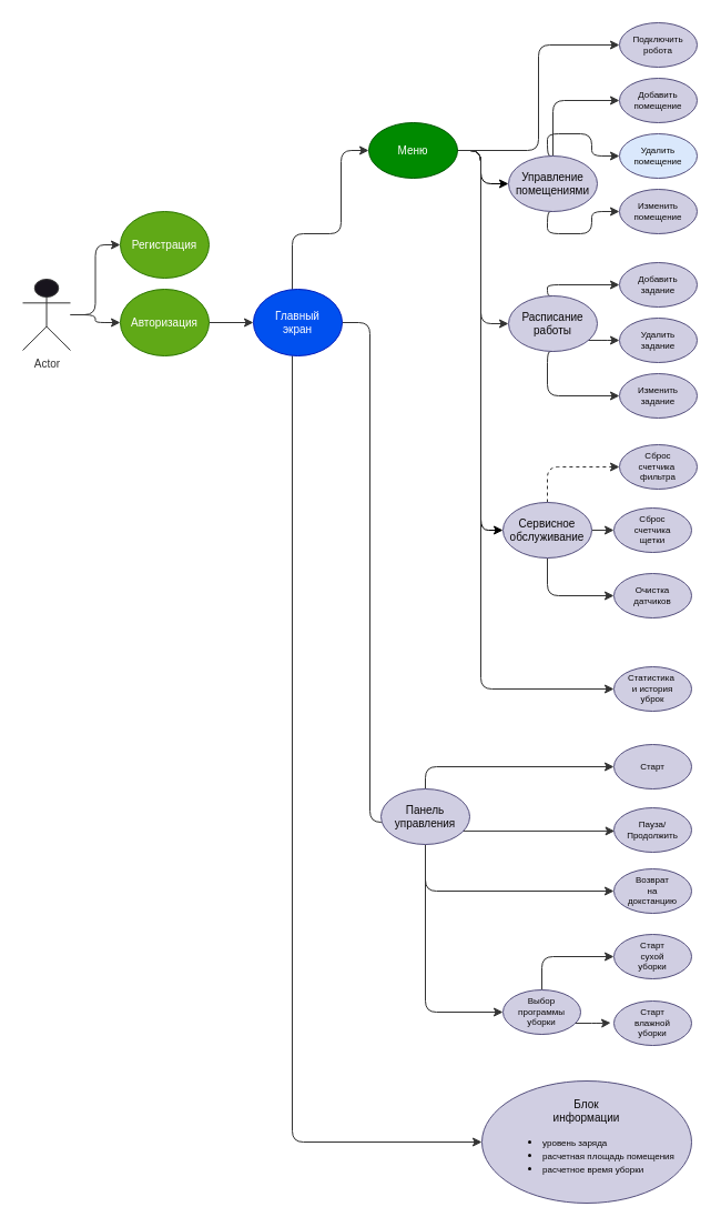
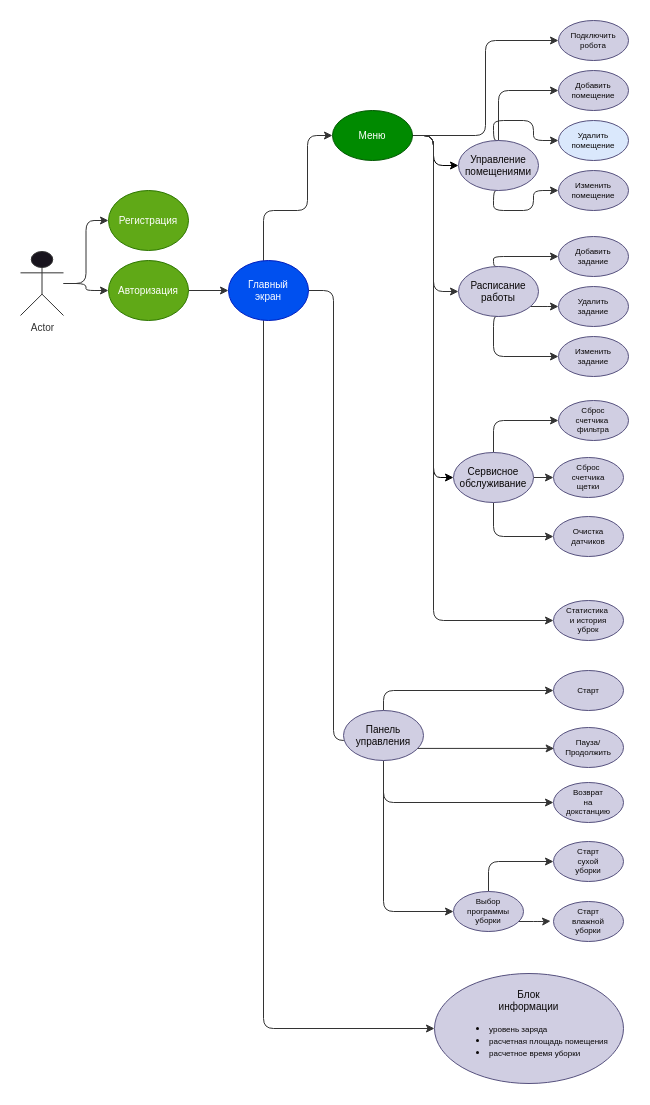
  <mxCell id="0" />
  <mxCell id="1" parent="0" />
  <mxCell id="2" style="edgeStyle=orthogonalEdgeStyle;rounded=1;orthogonalLoop=1;jettySize=auto;html=1;entryX=0;entryY=0.5;entryDx=0;entryDy=0;fontColor=#333333;strokeColor=#333333;" parent="1" source="4" target="53" edge="1"><mxGeometry relative="1" as="geometry"><mxPoint x="103" y="290" as="targetPoint" /></mxGeometry></mxCell>
  <mxCell id="3" style="edgeStyle=orthogonalEdgeStyle;rounded=1;orthogonalLoop=1;jettySize=auto;html=1;entryX=0;entryY=0.5;entryDx=0;entryDy=0;fontColor=#333333;strokeColor=#333333;" parent="1" source="4" target="52" edge="1"><mxGeometry relative="1" as="geometry" /></mxCell>
  <mxCell id="4" value="Actor" style="shape=umlActor;verticalLabelPosition=bottom;verticalAlign=top;html=1;outlineConnect=0;fontSize=10;fontColor=#333333;fillColor=#18141D;strokeColor=#333333;" parent="1" vertex="1"><mxGeometry x="20" y="251" width="43" height="64" as="geometry" /></mxCell>
  <mxCell id="5" style="edgeStyle=orthogonalEdgeStyle;rounded=1;orthogonalLoop=1;jettySize=auto;html=1;fillColor=#fff2cc;strokeColor=#333333;gradientColor=#ffd966;exitX=1;exitY=0.5;exitDx=0;exitDy=0;fontColor=#333333;" parent="1" source="53" target="9" edge="1"><mxGeometry relative="1" as="geometry"><mxPoint x="193" y="290" as="sourcePoint" /></mxGeometry></mxCell>
  <mxCell id="6" style="edgeStyle=orthogonalEdgeStyle;rounded=1;orthogonalLoop=1;jettySize=auto;html=1;entryX=0;entryY=0.5;entryDx=0;entryDy=0;fillColor=#fff2cc;strokeColor=#333333;gradientColor=#ffd966;fontColor=#333333;" parent="1" source="9" target="15" edge="1"><mxGeometry relative="1" as="geometry"><Array as="points"><mxPoint x="263" y="210" /><mxPoint x="307" y="210" /><mxPoint x="307" y="135" /></Array></mxGeometry></mxCell>
  <mxCell id="7" style="edgeStyle=orthogonalEdgeStyle;rounded=1;orthogonalLoop=1;jettySize=auto;html=1;entryX=0;entryY=0.5;entryDx=0;entryDy=0;fillColor=#fff2cc;strokeColor=#333333;gradientColor=#ffd966;fontColor=#333333;" parent="1" source="9" target="16" edge="1"><mxGeometry relative="1" as="geometry"><Array as="points"><mxPoint x="263" y="1028" /></Array></mxGeometry></mxCell>
  <mxCell id="8" style="edgeStyle=orthogonalEdgeStyle;rounded=1;orthogonalLoop=1;jettySize=auto;html=1;entryX=0;entryY=0.5;entryDx=0;entryDy=0;fillColor=#fff2cc;strokeColor=#333333;gradientColor=#ffd966;fontColor=#333333;" parent="1" source="9" target="21" edge="1"><mxGeometry relative="1" as="geometry"><Array as="points"><mxPoint x="333" y="290" /><mxPoint x="333" y="740" /><mxPoint x="407" y="740" /></Array></mxGeometry></mxCell>
  <mxCell id="9" value="Главный&lt;br style=&quot;font-size: 10px;&quot;&gt;экран" style="ellipse;whiteSpace=wrap;html=1;fontSize=10;fillColor=#0050ef;strokeColor=#001DBC;fontColor=#ffffff;" parent="1" vertex="1"><mxGeometry x="228" y="260" width="80" height="60" as="geometry" /></mxCell>
  <mxCell id="10" style="edgeStyle=orthogonalEdgeStyle;rounded=1;orthogonalLoop=1;jettySize=auto;html=1;entryX=0;entryY=0.5;entryDx=0;entryDy=0;fillColor=#fff2cc;strokeColor=#000000;gradientColor=#ffd966;fontColor=#333333;" parent="1" source="15" target="25" edge="1"><mxGeometry relative="1" as="geometry"><Array as="points"><mxPoint x="433" y="135" /><mxPoint x="433" y="165" /></Array></mxGeometry></mxCell>
  <mxCell id="11" style="edgeStyle=orthogonalEdgeStyle;rounded=1;orthogonalLoop=1;jettySize=auto;html=1;entryX=0;entryY=0.5;entryDx=0;entryDy=0;fillColor=#fff2cc;strokeColor=#000000;gradientColor=#ffd966;fontColor=#333333;" parent="1" source="15" target="33" edge="1"><mxGeometry relative="1" as="geometry"><Array as="points"><mxPoint x="433" y="135" /><mxPoint x="433" y="477" /></Array></mxGeometry></mxCell>
  <mxCell id="12" style="edgeStyle=orthogonalEdgeStyle;rounded=1;orthogonalLoop=1;jettySize=auto;html=1;entryX=0;entryY=0.5;entryDx=0;entryDy=0;fillColor=#fff2cc;strokeColor=#333333;gradientColor=#ffd966;fontColor=#333333;" parent="1" source="15" target="41" edge="1"><mxGeometry relative="1" as="geometry"><Array as="points"><mxPoint x="433" y="135" /><mxPoint x="433" y="620" /></Array></mxGeometry></mxCell>
  <mxCell id="13" style="edgeStyle=orthogonalEdgeStyle;rounded=1;orthogonalLoop=1;jettySize=auto;html=1;entryX=0;entryY=0.5;entryDx=0;entryDy=0;fillColor=#fff2cc;strokeColor=#333333;gradientColor=#ffd966;fontColor=#333333;" parent="1" source="15" target="29" edge="1"><mxGeometry relative="1" as="geometry"><Array as="points"><mxPoint x="433" y="135" /><mxPoint x="433" y="291" /></Array></mxGeometry></mxCell>
  <mxCell id="14" style="edgeStyle=orthogonalEdgeStyle;rounded=1;orthogonalLoop=1;jettySize=auto;html=1;entryX=0;entryY=0.5;entryDx=0;entryDy=0;fontColor=#333333;strokeColor=#333333;" parent="1" source="15" target="37" edge="1"><mxGeometry relative="1" as="geometry" /></mxCell>
  <mxCell id="15" value="Меню" style="ellipse;whiteSpace=wrap;html=1;fontSize=10;fillColor=#008a00;strokeColor=#005700;fontColor=#ffffff;" parent="1" vertex="1"><mxGeometry x="332" y="110" width="80" height="50" as="geometry" /></mxCell>
  <mxCell id="16" value="Блок&lt;br style=&quot;font-size: 10px;&quot;&gt;информации&lt;br&gt;&lt;ul&gt;&lt;li style=&quot;text-align: left;&quot;&gt;&lt;span style=&quot;font-size: 8px; background-color: initial;&quot;&gt;уровень заряда&lt;/span&gt;&lt;/li&gt;&lt;li style=&quot;text-align: left;&quot;&gt;&lt;span style=&quot;font-size: 8px; background-color: initial;&quot;&gt;расчетная площадь помещения&lt;/span&gt;&lt;/li&gt;&lt;li style=&quot;text-align: left;&quot;&gt;&lt;span style=&quot;font-size: 8px; background-color: initial;&quot;&gt;расчетное время уборки&lt;/span&gt;&lt;/li&gt;&lt;/ul&gt;" style="ellipse;whiteSpace=wrap;html=1;fontSize=10;fillColor=#d0cee2;strokeColor=#56517e;fontColor=#090707;" parent="1" vertex="1"><mxGeometry x="434" y="973" width="189" height="110" as="geometry" /></mxCell>
  <mxCell id="17" style="edgeStyle=orthogonalEdgeStyle;rounded=1;orthogonalLoop=1;jettySize=auto;html=1;entryX=0;entryY=0.5;entryDx=0;entryDy=0;exitX=0.5;exitY=0;exitDx=0;exitDy=0;fontColor=#333333;strokeColor=#333333;" parent="1" source="21" target="45" edge="1"><mxGeometry relative="1" as="geometry" /></mxCell>
  <mxCell id="18" style="edgeStyle=orthogonalEdgeStyle;rounded=1;orthogonalLoop=1;jettySize=auto;html=1;entryX=0.009;entryY=0.523;entryDx=0;entryDy=0;entryPerimeter=0;fontColor=#333333;strokeColor=#333333;" parent="1" source="21" target="46" edge="1"><mxGeometry relative="1" as="geometry"><Array as="points"><mxPoint x="553" y="748" /></Array></mxGeometry></mxCell>
  <mxCell id="19" style="edgeStyle=orthogonalEdgeStyle;rounded=1;orthogonalLoop=1;jettySize=auto;html=1;entryX=0;entryY=0.5;entryDx=0;entryDy=0;exitX=0.5;exitY=1;exitDx=0;exitDy=0;fontColor=#333333;strokeColor=#333333;" parent="1" source="21" target="49" edge="1"><mxGeometry relative="1" as="geometry" /></mxCell>
  <mxCell id="20" style="edgeStyle=none;html=1;entryX=0;entryY=0.5;entryDx=0;entryDy=0;strokeColor=#333333;fontColor=#333333;" parent="1" source="21" target="54" edge="1"><mxGeometry relative="1" as="geometry"><Array as="points"><mxPoint x="383" y="802" /></Array></mxGeometry></mxCell>
  <mxCell id="21" value="Панель&lt;br&gt;управления" style="ellipse;whiteSpace=wrap;html=1;fontSize=10;fillColor=#d0cee2;strokeColor=#56517e;fontColor=#090707;" parent="1" vertex="1"><mxGeometry x="343" y="710" width="80" height="50" as="geometry" /></mxCell>
  <mxCell id="22" style="edgeStyle=orthogonalEdgeStyle;rounded=1;orthogonalLoop=1;jettySize=auto;html=1;entryX=0;entryY=0.5;entryDx=0;entryDy=0;exitX=0.5;exitY=0;exitDx=0;exitDy=0;fontColor=#333333;strokeColor=#333333;" parent="1" source="25" target="34" edge="1"><mxGeometry relative="1" as="geometry" /></mxCell>
  <mxCell id="23" style="edgeStyle=orthogonalEdgeStyle;rounded=1;orthogonalLoop=1;jettySize=auto;html=1;entryX=0;entryY=0.5;entryDx=0;entryDy=0;exitX=0.5;exitY=0;exitDx=0;exitDy=0;fontColor=#333333;strokeColor=#333333;" parent="1" source="25" target="35" edge="1"><mxGeometry relative="1" as="geometry"><Array as="points"><mxPoint x="493" y="120" /><mxPoint x="533" y="120" /><mxPoint x="533" y="140" /></Array></mxGeometry></mxCell>
  <mxCell id="24" style="edgeStyle=orthogonalEdgeStyle;orthogonalLoop=1;jettySize=auto;html=1;entryX=0;entryY=0.5;entryDx=0;entryDy=0;exitX=0.5;exitY=1;exitDx=0;exitDy=0;rounded=1;fontColor=#333333;strokeColor=#333333;" parent="1" source="25" target="36" edge="1"><mxGeometry relative="1" as="geometry"><Array as="points"><mxPoint x="493" y="210" /><mxPoint x="533" y="210" /><mxPoint x="533" y="190" /></Array></mxGeometry></mxCell>
  <mxCell id="25" value="Управление&lt;br&gt;помещениями" style="ellipse;whiteSpace=wrap;html=1;fontSize=10;fillColor=#d0cee2;strokeColor=#56517e;fontColor=#090707;" parent="1" vertex="1"><mxGeometry x="458" y="140" width="80" height="50" as="geometry" /></mxCell>
  <mxCell id="26" style="edgeStyle=orthogonalEdgeStyle;rounded=1;orthogonalLoop=1;jettySize=auto;html=1;entryX=0;entryY=0.5;entryDx=0;entryDy=0;exitX=0.5;exitY=0;exitDx=0;exitDy=0;fontColor=#333333;strokeColor=#333333;" parent="1" source="29" target="38" edge="1"><mxGeometry relative="1" as="geometry"><Array as="points"><mxPoint x="493" y="256" /></Array></mxGeometry></mxCell>
  <mxCell id="27" style="edgeStyle=orthogonalEdgeStyle;rounded=1;orthogonalLoop=1;jettySize=auto;html=1;entryX=0;entryY=0.5;entryDx=0;entryDy=0;fontColor=#333333;strokeColor=#333333;" parent="1" source="29" target="39" edge="1"><mxGeometry relative="1" as="geometry"><Array as="points"><mxPoint x="543" y="306" /><mxPoint x="543" y="306" /></Array></mxGeometry></mxCell>
  <mxCell id="28" style="edgeStyle=orthogonalEdgeStyle;rounded=1;orthogonalLoop=1;jettySize=auto;html=1;entryX=0;entryY=0.5;entryDx=0;entryDy=0;exitX=0.5;exitY=1;exitDx=0;exitDy=0;fontColor=#333333;strokeColor=#333333;" parent="1" source="29" target="40" edge="1"><mxGeometry relative="1" as="geometry"><mxPoint x="473" y="301" as="sourcePoint" /><mxPoint x="493" y="366" as="targetPoint" /><Array as="points"><mxPoint x="493" y="356" /></Array></mxGeometry></mxCell>
  <mxCell id="29" value="Расписание работы" style="ellipse;whiteSpace=wrap;html=1;fontSize=10;fillColor=#d0cee2;strokeColor=#56517e;fontColor=#090707;" parent="1" vertex="1"><mxGeometry x="458" y="266" width="80" height="50" as="geometry" /></mxCell>
  <mxCell id="30" style="edgeStyle=orthogonalEdgeStyle;rounded=1;orthogonalLoop=1;jettySize=auto;html=1;entryX=0;entryY=0.5;entryDx=0;entryDy=0;fontColor=#333333;strokeColor=#333333;" parent="1" source="33" target="43" edge="1"><mxGeometry relative="1" as="geometry" /></mxCell>
- <mxCell id="31" style="edgeStyle=orthogonalEdgeStyle;rounded=1;orthogonalLoop=1;jettySize=auto;html=1;entryX=0;entryY=0.5;entryDx=0;entryDy=0;exitX=0.5;exitY=0;exitDx=0;exitDy=0;fontColor=#333333;strokeColor=#333333;dashed=1;" parent="1" source="33" target="42" edge="1"><mxGeometry relative="1" as="geometry" /></mxCell>
+ <mxCell id="31" style="edgeStyle=orthogonalEdgeStyle;rounded=1;orthogonalLoop=1;jettySize=auto;html=1;entryX=0;entryY=0.5;entryDx=0;entryDy=0;exitX=0.5;exitY=0;exitDx=0;exitDy=0;fontColor=#333333;strokeColor=#333333;" parent="1" source="33" target="42" edge="1"><mxGeometry relative="1" as="geometry" /></mxCell>
  <mxCell id="32" style="edgeStyle=orthogonalEdgeStyle;rounded=1;orthogonalLoop=1;jettySize=auto;html=1;entryX=0;entryY=0.5;entryDx=0;entryDy=0;exitX=0.5;exitY=1;exitDx=0;exitDy=0;fontColor=#333333;strokeColor=#333333;" parent="1" source="33" target="44" edge="1"><mxGeometry relative="1" as="geometry"><Array as="points"><mxPoint x="493" y="536" /></Array></mxGeometry></mxCell>
  <mxCell id="33" value="Сервисное обслуживание" style="ellipse;whiteSpace=wrap;html=1;fontSize=10;fillColor=#d0cee2;strokeColor=#56517e;fontColor=#090707;" parent="1" vertex="1"><mxGeometry x="453" y="452" width="80" height="50" as="geometry" /></mxCell>
  <mxCell id="34" value="Добавить&lt;br style=&quot;font-size: 8px;&quot;&gt;помещение" style="ellipse;whiteSpace=wrap;html=1;fontSize=8;fillColor=#d0cee2;strokeColor=#56517e;fontColor=#090707;" parent="1" vertex="1"><mxGeometry x="558" y="70" width="70" height="40" as="geometry" /></mxCell>
  <mxCell id="35" value="Удалить&lt;br&gt;помещение" style="ellipse;whiteSpace=wrap;html=1;fontSize=8;fillColor=#dae8fc;strokeColor=#56517e;fontColor=#090707;" parent="1" vertex="1"><mxGeometry x="558" y="120" width="70" height="40" as="geometry" /></mxCell>
  <mxCell id="36" value="Изменить&lt;br&gt;помещение" style="ellipse;whiteSpace=wrap;html=1;fontSize=8;fillColor=#d0cee2;strokeColor=#56517e;fontColor=#090707;" parent="1" vertex="1"><mxGeometry x="558" y="170" width="70" height="40" as="geometry" /></mxCell>
  <mxCell id="37" value="Подключить&lt;br&gt;робота" style="ellipse;whiteSpace=wrap;html=1;fontSize=8;fillColor=#d0cee2;strokeColor=#56517e;fontColor=#090707;" parent="1" vertex="1"><mxGeometry x="558" y="20" width="70" height="40" as="geometry" /></mxCell>
  <mxCell id="38" value="Добавить&lt;br style=&quot;font-size: 8px;&quot;&gt;задание" style="ellipse;whiteSpace=wrap;html=1;fontSize=8;fillColor=#d0cee2;strokeColor=#56517e;fontColor=#090707;" parent="1" vertex="1"><mxGeometry x="558" y="236" width="70" height="40" as="geometry" /></mxCell>
  <mxCell id="39" value="Удалить&lt;br&gt;задание" style="ellipse;whiteSpace=wrap;html=1;fontSize=8;fillColor=#d0cee2;strokeColor=#56517e;fontColor=#090707;" parent="1" vertex="1"><mxGeometry x="558" y="286" width="70" height="40" as="geometry" /></mxCell>
  <mxCell id="40" value="Изменить&lt;br&gt;задание" style="ellipse;whiteSpace=wrap;html=1;fontSize=8;fillColor=#d0cee2;strokeColor=#56517e;fontColor=#090707;" parent="1" vertex="1"><mxGeometry x="558" y="336" width="70" height="40" as="geometry" /></mxCell>
  <mxCell id="41" value="Статистика&amp;nbsp;&lt;br&gt;и история&lt;br&gt;уброк" style="ellipse;whiteSpace=wrap;html=1;fontSize=8;fillColor=#d0cee2;strokeColor=#56517e;fontColor=#090707;" parent="1" vertex="1"><mxGeometry x="553" y="600" width="70" height="40" as="geometry" /></mxCell>
  <mxCell id="42" value="Сброс&lt;br&gt;счетчика&amp;nbsp;&lt;br&gt;фильтра" style="ellipse;whiteSpace=wrap;html=1;fontSize=8;fillColor=#d0cee2;strokeColor=#56517e;fontColor=#090707;" parent="1" vertex="1"><mxGeometry x="558" y="400" width="70" height="40" as="geometry" /></mxCell>
  <mxCell id="43" value="Сброс&lt;br&gt;счетчика&lt;br&gt;щетки" style="ellipse;whiteSpace=wrap;html=1;fontSize=8;fillColor=#d0cee2;strokeColor=#56517e;fontColor=#090707;" parent="1" vertex="1"><mxGeometry x="553" y="457" width="70" height="40" as="geometry" /></mxCell>
  <mxCell id="44" value="Очистка&lt;br&gt;датчиков" style="ellipse;whiteSpace=wrap;html=1;fontSize=8;fillColor=#d0cee2;strokeColor=#56517e;fontColor=#090707;" parent="1" vertex="1"><mxGeometry x="553" y="516" width="70" height="40" as="geometry" /></mxCell>
  <mxCell id="45" value="Старт" style="ellipse;whiteSpace=wrap;html=1;fontSize=8;fillColor=#d0cee2;strokeColor=#56517e;fontColor=#090707;" parent="1" vertex="1"><mxGeometry x="553" y="670" width="70" height="40" as="geometry" /></mxCell>
  <mxCell id="46" value="Пауза/Продолжить" style="ellipse;whiteSpace=wrap;html=1;fontSize=8;fillColor=#d0cee2;strokeColor=#56517e;fontColor=#090707;" parent="1" vertex="1"><mxGeometry x="553" y="727" width="70" height="40" as="geometry" /></mxCell>
  <mxCell id="47" style="edgeStyle=orthogonalEdgeStyle;rounded=1;orthogonalLoop=1;jettySize=auto;html=1;entryX=0;entryY=0.5;entryDx=0;entryDy=0;exitX=0.5;exitY=0;exitDx=0;exitDy=0;fontColor=#333333;strokeColor=#333333;" parent="1" source="49" target="50" edge="1"><mxGeometry relative="1" as="geometry"><Array as="points"><mxPoint x="488" y="861" /></Array></mxGeometry></mxCell>
  <mxCell id="48" style="edgeStyle=orthogonalEdgeStyle;rounded=1;orthogonalLoop=1;jettySize=auto;html=1;entryX=-0.042;entryY=0.49;entryDx=0;entryDy=0;entryPerimeter=0;exitX=0.5;exitY=1;exitDx=0;exitDy=0;fontColor=#333333;strokeColor=#333333;" parent="1" source="49" target="51" edge="1"><mxGeometry relative="1" as="geometry"><Array as="points"><mxPoint x="488" y="921" /><mxPoint x="543" y="921" /></Array></mxGeometry></mxCell>
  <mxCell id="49" value="Выбор&lt;br&gt;программы&lt;br&gt;уборки" style="ellipse;whiteSpace=wrap;html=1;fontSize=8;fillColor=#d0cee2;strokeColor=#56517e;fontColor=#090707;" parent="1" vertex="1"><mxGeometry x="453" y="891" width="70" height="40" as="geometry" /></mxCell>
  <mxCell id="50" value="Старт&lt;br&gt;сухой&lt;br&gt;уборки" style="ellipse;whiteSpace=wrap;html=1;fontSize=8;fillColor=#d0cee2;strokeColor=#56517e;fontColor=#090707;" parent="1" vertex="1"><mxGeometry x="553" y="841" width="70" height="40" as="geometry" /></mxCell>
  <mxCell id="51" value="Старт&lt;br&gt;влажной&lt;br&gt;уборки" style="ellipse;whiteSpace=wrap;html=1;fontSize=8;fillColor=#d0cee2;strokeColor=#56517e;fontColor=#090707;" parent="1" vertex="1"><mxGeometry x="553" y="901" width="70" height="40" as="geometry" /></mxCell>
  <mxCell id="52" value="Регистрация" style="ellipse;whiteSpace=wrap;html=1;fontSize=10;fillColor=#60a917;strokeColor=#2D7600;fontColor=#ffffff;" parent="1" vertex="1"><mxGeometry x="108" y="190" width="80" height="60" as="geometry" /></mxCell>
  <mxCell id="53" value="Авторизация" style="ellipse;whiteSpace=wrap;html=1;fontSize=10;fillColor=#60a917;strokeColor=#2D7600;fontColor=#ffffff;" parent="1" vertex="1"><mxGeometry x="108" y="260" width="80" height="60" as="geometry" /></mxCell>
  <mxCell id="54" value="Возврат&lt;br&gt;на&lt;br&gt;докстанцию" style="ellipse;whiteSpace=wrap;html=1;fontSize=8;fillColor=#d0cee2;strokeColor=#56517e;fontColor=#090707;" parent="1" vertex="1"><mxGeometry x="553" y="782" width="70" height="40" as="geometry" /></mxCell>
